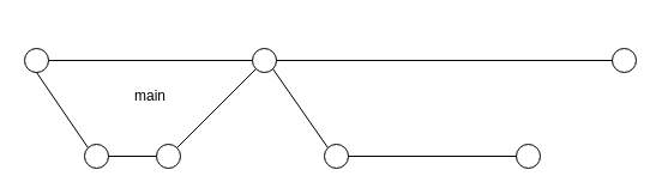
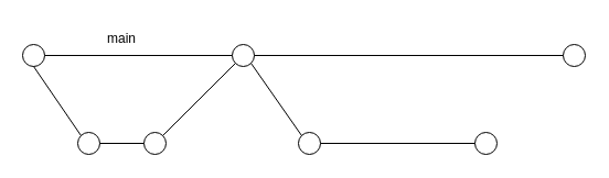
  <mxCell id="0" />
  <mxCell id="1" parent="0" />
  <mxCell id="2" value="" style="ellipse;whiteSpace=wrap;html=1;aspect=fixed;" parent="1" vertex="1"><mxGeometry x="20" y="40" width="20" height="20" as="geometry" /></mxCell>
  <mxCell id="3" value="" style="ellipse;whiteSpace=wrap;html=1;aspect=fixed;" vertex="1" parent="1"><mxGeometry x="210" y="40" width="20" height="20" as="geometry" /></mxCell>
  <mxCell id="4" value="" style="ellipse;whiteSpace=wrap;html=1;aspect=fixed;" vertex="1" parent="1"><mxGeometry x="510" y="40" width="20" height="20" as="geometry" /></mxCell>
  <mxCell id="5" value="" style="ellipse;whiteSpace=wrap;html=1;aspect=fixed;" vertex="1" parent="1"><mxGeometry x="70" y="120" width="20" height="20" as="geometry" /></mxCell>
  <mxCell id="6" value="" style="ellipse;whiteSpace=wrap;html=1;aspect=fixed;" vertex="1" parent="1"><mxGeometry x="130" y="120" width="20" height="20" as="geometry" /></mxCell>
  <mxCell id="7" value="" style="ellipse;whiteSpace=wrap;html=1;aspect=fixed;" vertex="1" parent="1"><mxGeometry x="270" y="120" width="20" height="20" as="geometry" /></mxCell>
  <mxCell id="8" value="" style="ellipse;whiteSpace=wrap;html=1;aspect=fixed;" vertex="1" parent="1"><mxGeometry x="430" y="120" width="20" height="20" as="geometry" /></mxCell>
  <mxCell id="9" value="" style="endArrow=none;html=1;rounded=0;exitX=1;exitY=0.5;exitDx=0;exitDy=0;entryX=0;entryY=0.5;entryDx=0;entryDy=0;" edge="1" parent="1" source="2" target="3"><mxGeometry width="50" height="50" relative="1" as="geometry"><mxPoint x="200" y="140" as="sourcePoint" /><mxPoint x="250" y="90" as="targetPoint" /></mxGeometry></mxCell>
  <mxCell id="10" value="" style="endArrow=none;html=1;rounded=0;exitX=1;exitY=0.5;exitDx=0;exitDy=0;entryX=0;entryY=0.5;entryDx=0;entryDy=0;" edge="1" parent="1" source="3" target="4"><mxGeometry width="50" height="50" relative="1" as="geometry"><mxPoint x="245" y="49.5" as="sourcePoint" /><mxPoint x="415" y="49.5" as="targetPoint" /></mxGeometry></mxCell>
- <mxCell id="11" value="main" style="text;html=1;strokeColor=none;fillColor=none;align=center;verticalAlign=middle;whiteSpace=wrap;rounded=0;" vertex="1" parent="1"><mxGeometry x="95" y="65" width="60" height="30" as="geometry" /></mxCell>
+ <mxCell id="11" value="main" style="text;html=1;strokeColor=none;fillColor=none;align=center;verticalAlign=middle;whiteSpace=wrap;rounded=0;" vertex="1" parent="1"><mxGeometry x="80" y="20" width="60" height="30" as="geometry" /></mxCell>
  <mxCell id="12" value="" style="endArrow=none;html=1;rounded=0;exitX=1;exitY=0.5;exitDx=0;exitDy=0;entryX=0;entryY=0.5;entryDx=0;entryDy=0;" edge="1" parent="1" source="5" target="6"><mxGeometry width="50" height="50" relative="1" as="geometry"><mxPoint x="110" y="190" as="sourcePoint" /><mxPoint x="160" y="140" as="targetPoint" /></mxGeometry></mxCell>
  <mxCell id="13" value="" style="endArrow=none;html=1;rounded=0;entryX=0;entryY=0.5;entryDx=0;entryDy=0;exitX=1;exitY=0.5;exitDx=0;exitDy=0;" edge="1" parent="1" source="7" target="8"><mxGeometry width="50" height="50" relative="1" as="geometry"><mxPoint x="280" y="160" as="sourcePoint" /><mxPoint x="330" y="110" as="targetPoint" /></mxGeometry></mxCell>
  <mxCell id="14" value="" style="endArrow=none;html=1;rounded=0;entryX=0;entryY=1;entryDx=0;entryDy=0;exitX=1;exitY=0;exitDx=0;exitDy=0;" edge="1" parent="1" source="6" target="3"><mxGeometry width="50" height="50" relative="1" as="geometry"><mxPoint x="160" y="170" as="sourcePoint" /><mxPoint x="210" y="120" as="targetPoint" /></mxGeometry></mxCell>
  <mxCell id="15" value="" style="endArrow=none;html=1;rounded=0;entryX=0.5;entryY=1;entryDx=0;entryDy=0;exitX=0;exitY=0;exitDx=0;exitDy=0;" edge="1" parent="1" source="5" target="2"><mxGeometry width="50" height="50" relative="1" as="geometry"><mxPoint x="160" y="170" as="sourcePoint" /><mxPoint x="210" y="120" as="targetPoint" /><Array as="points"><mxPoint x="30" y="60" /></Array></mxGeometry></mxCell>
  <mxCell id="16" value="" style="endArrow=none;html=1;rounded=0;entryX=1;entryY=1;entryDx=0;entryDy=0;exitX=0;exitY=0;exitDx=0;exitDy=0;" edge="1" parent="1" source="7" target="3"><mxGeometry width="50" height="50" relative="1" as="geometry"><mxPoint x="340" y="180" as="sourcePoint" /><mxPoint x="390" y="130" as="targetPoint" /></mxGeometry></mxCell>
